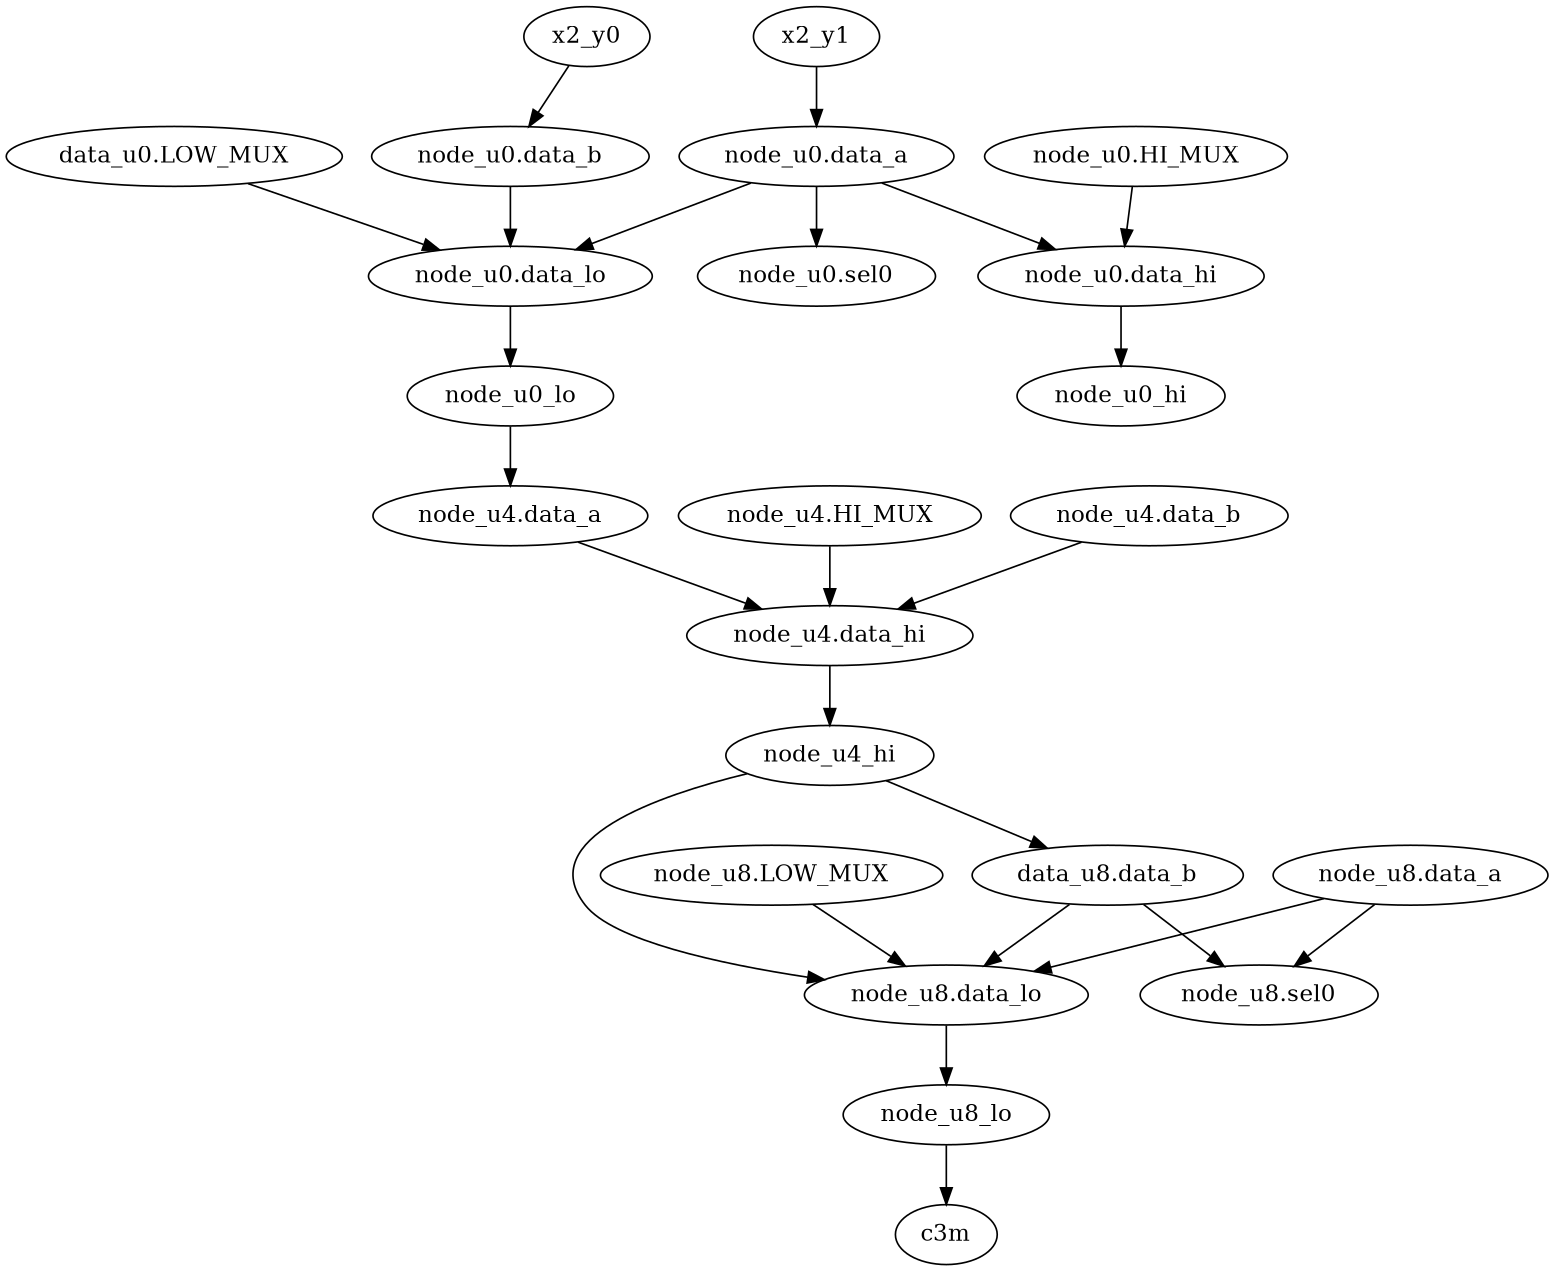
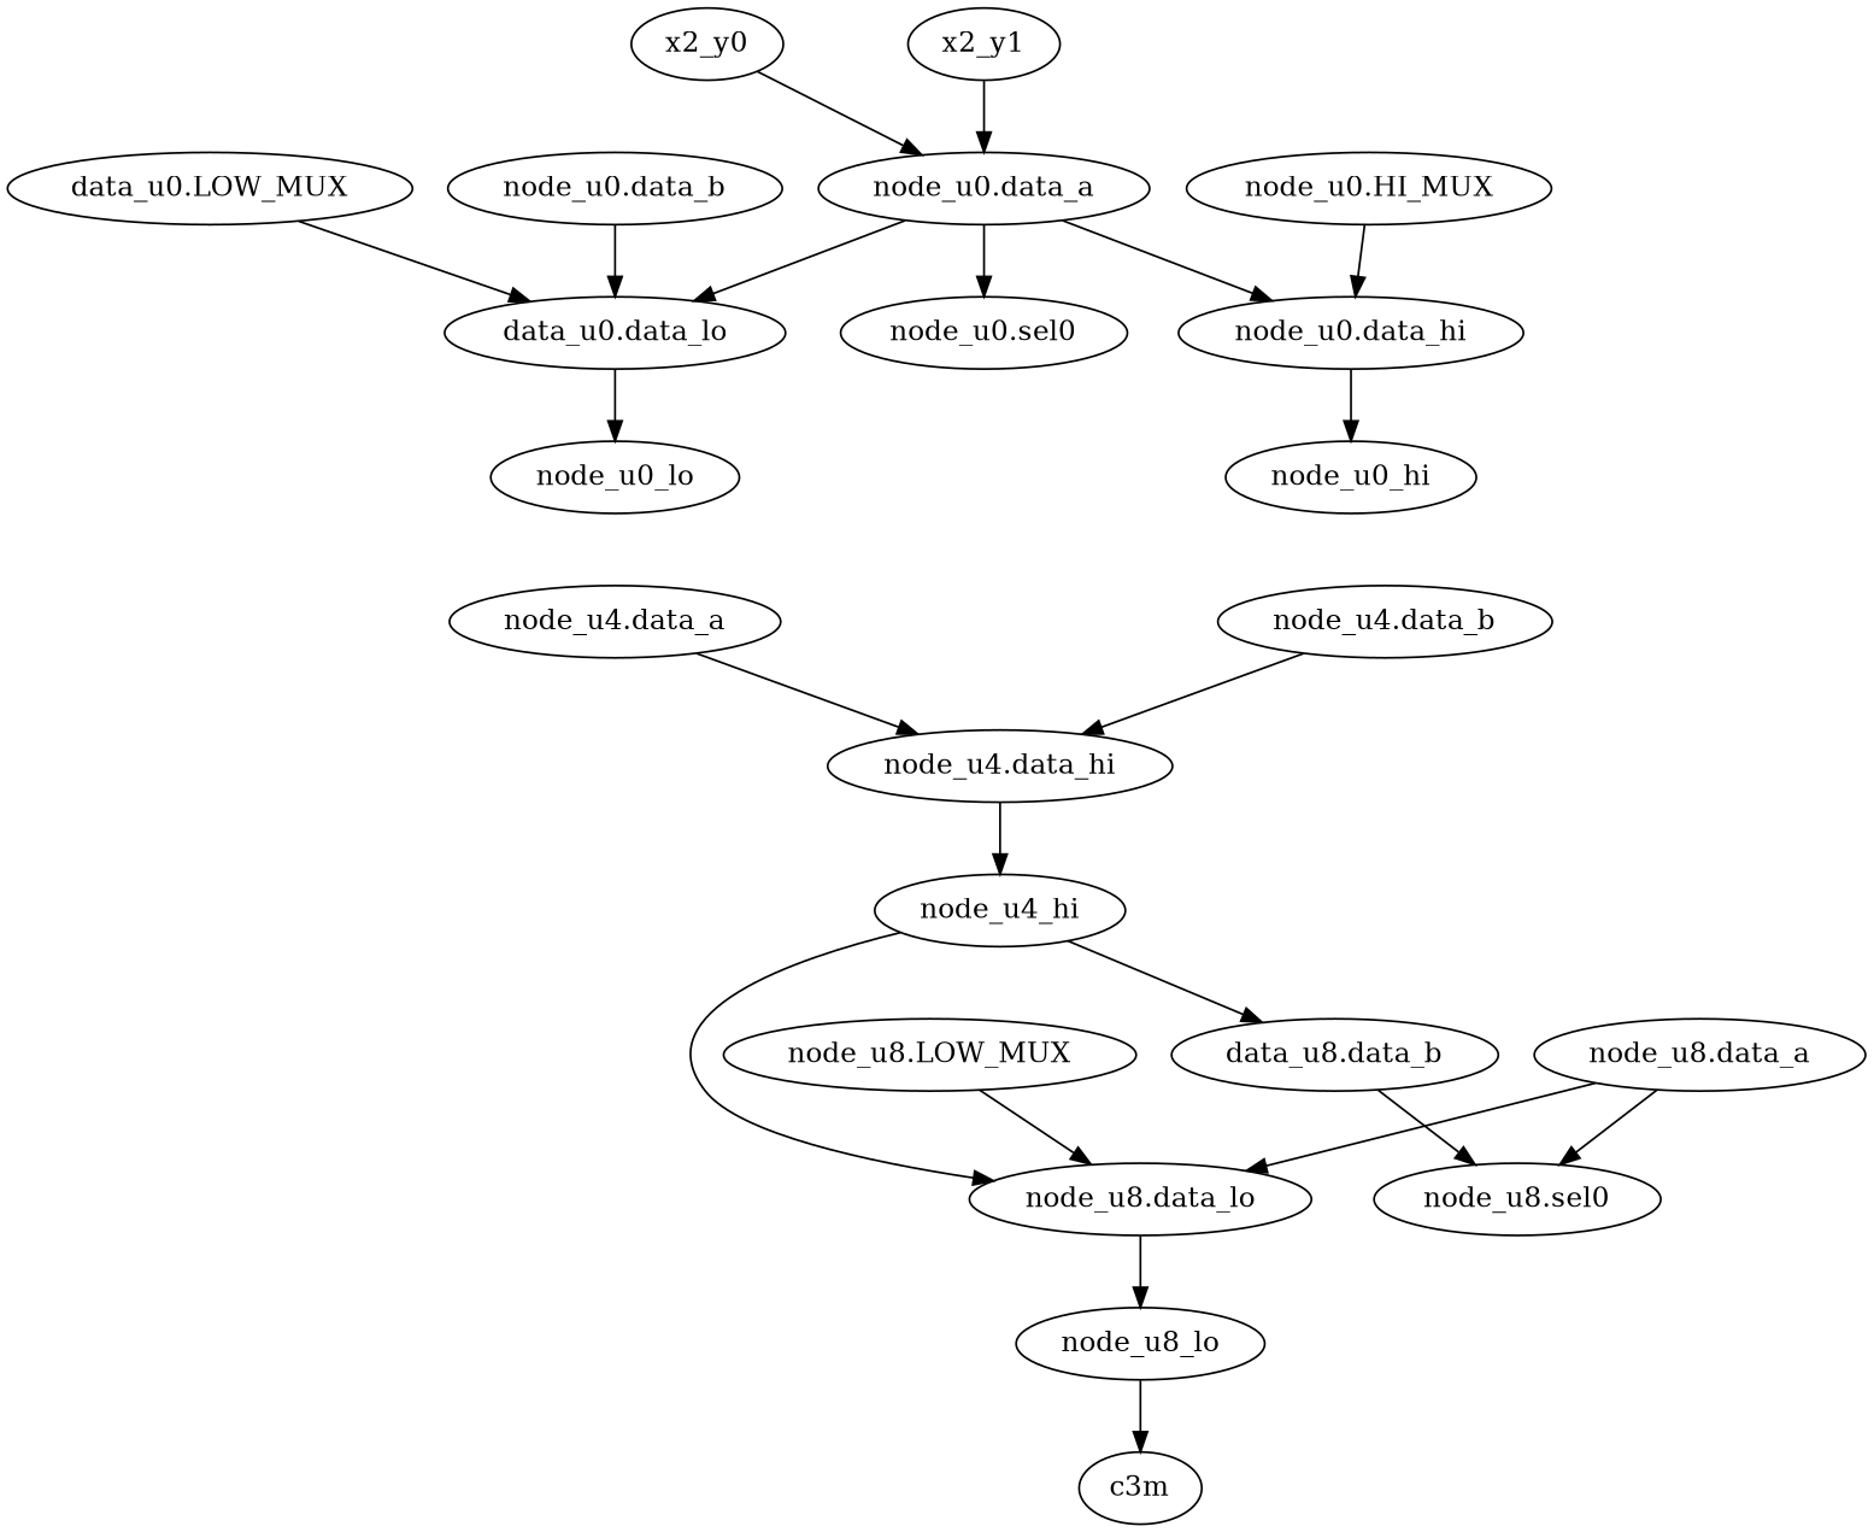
  strict digraph {
    node [complexity=5 importance=8.19599727381 rank=0.745090661255]
    node_u8_lo [complexity=2 importance=0.0184502598506 rank=0.00922512992529]
    c3m [complexity=0 importance=0.00894468120601 rank=0.0]
    "node_u4.data_hi" [importance=0.2198617642 rank=0.04397235284]
    node_u4_hi [importance=0.209711530079 rank=0.0419423060158]
    n5 [importance=0.200444426643 label="data_u8.data_b" rank=0.0400888853285]
    "node_u8.data_lo" [complexity=2 importance=0.0290771011215 rank=0.0145385505608]
    "node_u8.sel0" [complexity=3 importance=0.0958091063917 rank=0.0319363687972]
-   "node_u0.data_lo" [complexity=8 importance=1.36250548163 rank=0.170313185204]
+   "node_u0.data_lo" [complexity=8 importance=1.36250548163 rank=0.170313185204 label="data_u0.data_lo"]
    node_u0_lo [complexity=8 importance=1.35280947976 rank=0.169101184969]
    "node_u4.data_a" [complexity=8 importance=1.34376924216 rank=0.16797115527]
    n11 [complexity=10 importance=2.72920371161 label="data_u0.LOW_MUX" rank=0.272920371161]
    node_u0_hi [importance=0.209370904836 rank=0.0418741809673]
    "node_u8.data_a" [importance=0.200330667242 rank=0.0400661334483]
-   "node_u4.HI_MUX" [complexity=7 importance=0.443916276748 rank=0.063416610964]
    "node_u4.data_b" [complexity=8 importance=1.34134617796 rank=0.167668272245]
    "node_u0.data_a" [complexity=11]
    "node_u0.data_hi" [importance=0.21906690671 rank=0.043813381342]
    "node_u0.sel0" [complexity=9 importance=4.09485394177 rank=0.454983771308]
    "node_u0.data_b" [complexity=11]
    "node_u0.HI_MUX" [complexity=7 importance=0.442326561768 rank=0.063189508824]
    "node_u8.LOW_MUX" [complexity=4 importance=0.0623469505909 rank=0.0155867376477]
    x2_y1 [complexity=11 importance=8.20019002216 rank=0.745471820196]
    x2_y0 [complexity=11 importance=8.20019002216 rank=0.745471820196]
    node_u8_lo -> c3m
    "node_u4.data_hi" -> node_u4_hi
    node_u4_hi -> n5
    node_u4_hi -> "node_u8.data_lo"
-   n5 -> "node_u8.data_lo"
    n5 -> "node_u8.sel0"
    "node_u8.data_lo" -> node_u8_lo
    "node_u0.data_lo" -> node_u0_lo
-   node_u0_lo -> "node_u4.data_a"
    "node_u4.data_a" -> "node_u4.data_hi"
    n11 -> "node_u0.data_lo"
    "node_u8.data_a" -> "node_u8.data_lo"
    "node_u8.data_a" -> "node_u8.sel0"
-   "node_u4.HI_MUX" -> "node_u4.data_hi"
    "node_u4.data_b" -> "node_u4.data_hi"
    "node_u0.data_a" -> "node_u0.data_lo"
    "node_u0.data_a" -> "node_u0.data_hi"
    "node_u0.data_a" -> "node_u0.sel0"
    "node_u0.data_hi" -> node_u0_hi
    "node_u0.data_b" -> "node_u0.data_lo"
    "node_u0.HI_MUX" -> "node_u0.data_hi"
    "node_u8.LOW_MUX" -> "node_u8.data_lo"
    x2_y1 -> "node_u0.data_a"
-   x2_y0 -> "node_u0.data_b"
+   x2_y0 -> "node_u0.data_a"
  }
